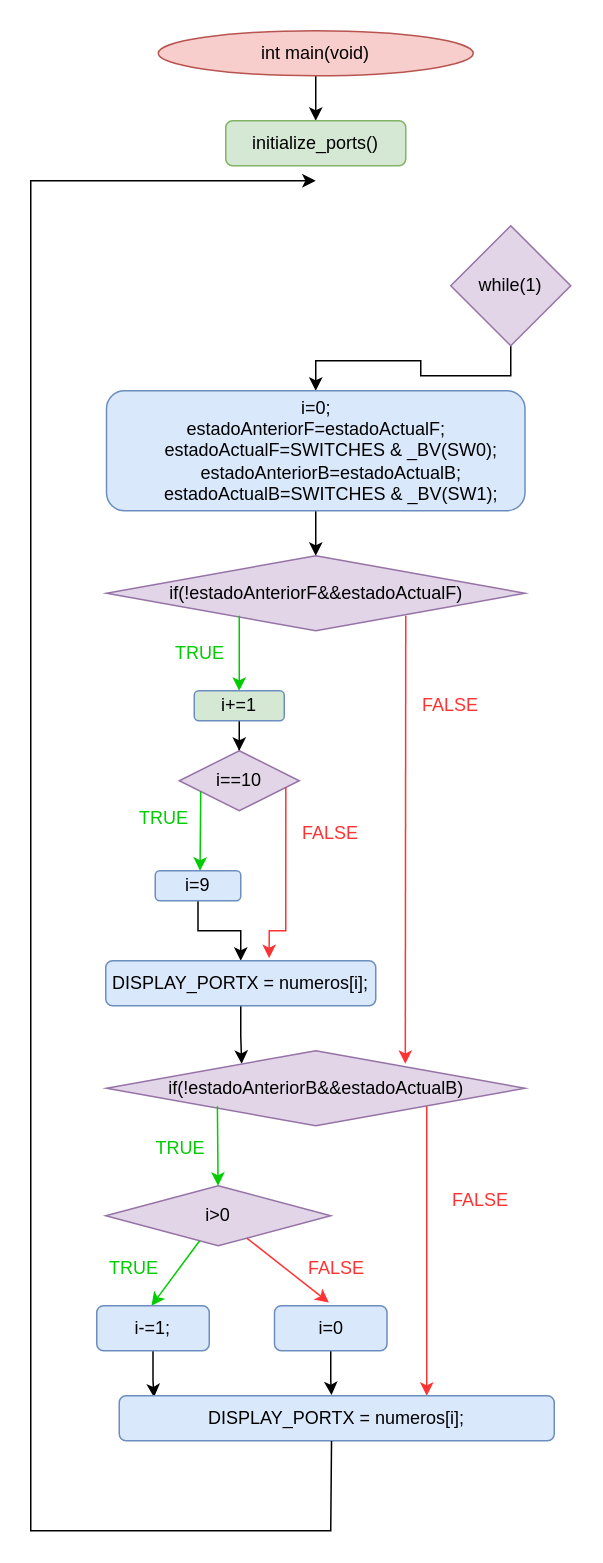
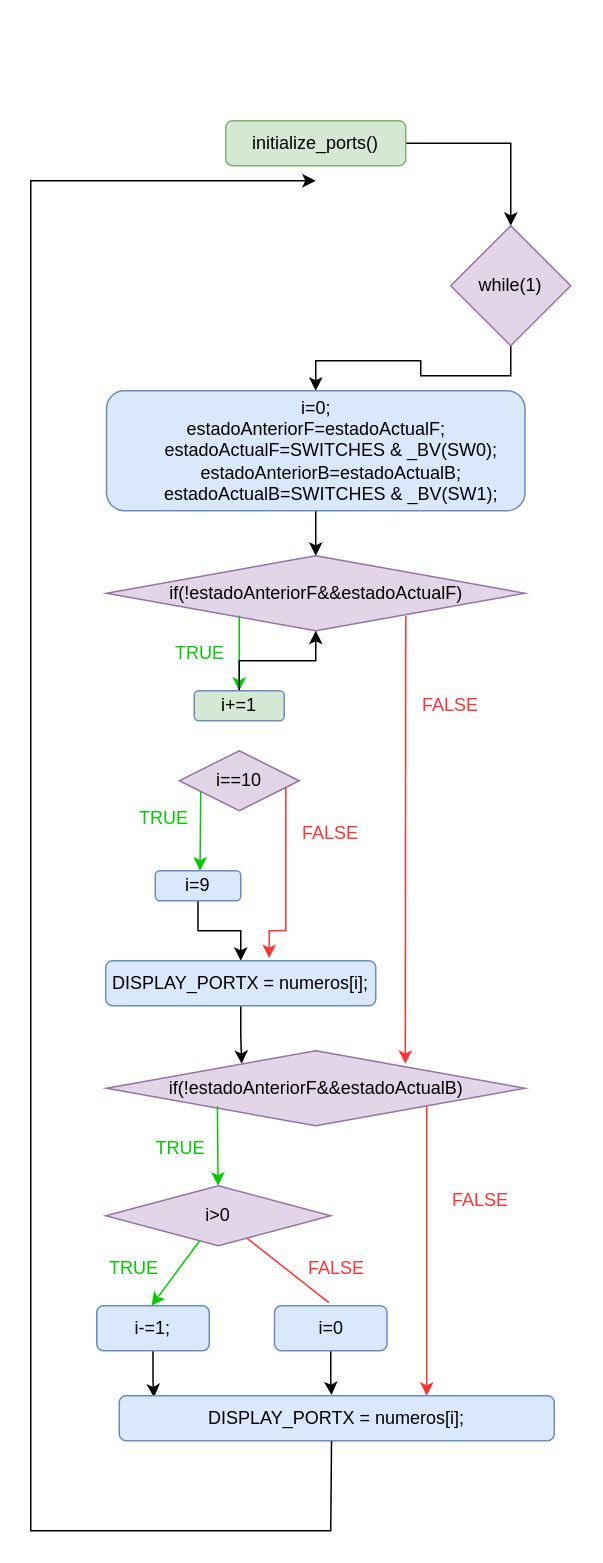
  <mxCell id="0" />
  <mxCell id="1" parent="0" />
- <mxCell id="2" value="" style="edgeStyle=orthogonalEdgeStyle;rounded=0;orthogonalLoop=1;jettySize=auto;html=1;" parent="1" source="3" target="5" edge="1"><mxGeometry relative="1" as="geometry" /></mxCell>
- <mxCell id="3" value="int main(void)" style="ellipse;whiteSpace=wrap;html=1;fillColor=#f8cecc;strokeColor=#b85450;" parent="1" vertex="1"><mxGeometry x="105" y="20" width="210" height="30" as="geometry" /></mxCell>
+ <mxCell id="4" value="" style="edgeStyle=orthogonalEdgeStyle;rounded=0;orthogonalLoop=1;jettySize=auto;html=1;" parent="1" source="5" target="7" edge="1"><mxGeometry relative="1" as="geometry" /></mxCell>
  <mxCell id="5" value="initialize_ports()" style="rounded=1;whiteSpace=wrap;html=1;fillColor=#d5e8d4;strokeColor=#82b366;" parent="1" vertex="1"><mxGeometry x="150" y="80" width="120" height="30" as="geometry" /></mxCell>
  <mxCell id="6" value="" style="edgeStyle=orthogonalEdgeStyle;rounded=0;orthogonalLoop=1;jettySize=auto;html=1;" parent="1" source="7" target="9" edge="1"><mxGeometry relative="1" as="geometry" /></mxCell>
  <mxCell id="7" value="while(1)" style="rhombus;whiteSpace=wrap;html=1;fillColor=#e1d5e7;strokeColor=#9673a6;" parent="1" vertex="1"><mxGeometry x="300" y="150" width="80" height="80" as="geometry" /></mxCell>
  <mxCell id="8" value="" style="edgeStyle=orthogonalEdgeStyle;rounded=0;orthogonalLoop=1;jettySize=auto;html=1;" parent="1" source="9" target="10" edge="1"><mxGeometry relative="1" as="geometry" /></mxCell>
  <mxCell id="9" value="i=0;&lt;br&gt;estadoAnteriorF=estadoActualF;&lt;br&gt;&amp;nbsp; &amp;nbsp; &amp;nbsp; estadoActualF=SWITCHES &amp;amp; _BV(SW0);&lt;br&gt;&amp;nbsp; &amp;nbsp; &amp;nbsp; estadoAnteriorB=estadoActualB;&lt;br&gt;&amp;nbsp; &amp;nbsp; &amp;nbsp; estadoActualB=SWITCHES &amp;amp; _BV(SW1);" style="rounded=1;whiteSpace=wrap;html=1;fillColor=#dae8fc;strokeColor=#6c8ebf;" parent="1" vertex="1"><mxGeometry x="70.5" y="260" width="279" height="80" as="geometry" /></mxCell>
  <mxCell id="10" value="if(!estadoAnteriorF&amp;amp;&amp;amp;estadoActualF)" style="rhombus;whiteSpace=wrap;html=1;fillColor=#e1d5e7;strokeColor=#9673a6;" parent="1" vertex="1"><mxGeometry x="70.5" y="370" width="279" height="50" as="geometry" /></mxCell>
  <mxCell id="11" value="" style="endArrow=classic;html=1;rounded=0;strokeColor=#00CC00;" parent="1" edge="1"><mxGeometry width="50" height="50" relative="1" as="geometry"><mxPoint x="159" y="410" as="sourcePoint" /><mxPoint x="159" y="460" as="targetPoint" /></mxGeometry></mxCell>
  <mxCell id="12" value="&lt;font color=&quot;#00cc00&quot;&gt;TRUE&lt;/font&gt;" style="text;html=1;strokeColor=none;fillColor=none;align=center;verticalAlign=middle;whiteSpace=wrap;rounded=0;" parent="1" vertex="1"><mxGeometry x="103" y="420" width="60" height="30" as="geometry" /></mxCell>
- <mxCell id="13" value="" style="edgeStyle=orthogonalEdgeStyle;rounded=0;orthogonalLoop=1;jettySize=auto;html=1;" parent="1" source="14" target="15" edge="1"><mxGeometry relative="1" as="geometry" /></mxCell>
+ <mxCell id="13" value="" style="edgeStyle=orthogonalEdgeStyle;rounded=0;orthogonalLoop=1;jettySize=auto;html=1;" parent="1" source="14" target="10" edge="1"><mxGeometry relative="1" as="geometry" /></mxCell>
  <mxCell id="14" value="i+=1" style="rounded=1;whiteSpace=wrap;html=1;fillColor=#d5e8d4;strokeColor=#6c8ebf;" parent="1" vertex="1"><mxGeometry x="129" y="460" width="60" height="20" as="geometry" /></mxCell>
  <mxCell id="15" value="i==10" style="rhombus;whiteSpace=wrap;html=1;fillColor=#e1d5e7;strokeColor=#9673a6;" parent="1" vertex="1"><mxGeometry x="119" y="500" width="80" height="40" as="geometry" /></mxCell>
  <mxCell id="16" value="" style="endArrow=classic;html=1;rounded=0;strokeColor=#00CC00;exitX=0.179;exitY=0.679;exitDx=0;exitDy=0;exitPerimeter=0;" parent="1" source="15" edge="1"><mxGeometry width="50" height="50" relative="1" as="geometry"><mxPoint x="132.86" y="530" as="sourcePoint" /><mxPoint x="132.86" y="580" as="targetPoint" /></mxGeometry></mxCell>
  <mxCell id="17" value="&lt;font color=&quot;#00cc00&quot;&gt;TRUE&lt;/font&gt;" style="text;html=1;strokeColor=none;fillColor=none;align=center;verticalAlign=middle;whiteSpace=wrap;rounded=0;" parent="1" vertex="1"><mxGeometry x="79" y="530" width="60" height="30" as="geometry" /></mxCell>
  <mxCell id="18" value="" style="edgeStyle=orthogonalEdgeStyle;rounded=0;orthogonalLoop=1;jettySize=auto;html=1;" parent="1" source="19" target="23" edge="1"><mxGeometry relative="1" as="geometry" /></mxCell>
  <mxCell id="19" value="i=9" style="rounded=1;whiteSpace=wrap;html=1;fillColor=#dae8fc;strokeColor=#6c8ebf;" parent="1" vertex="1"><mxGeometry x="103" y="580" width="57" height="20" as="geometry" /></mxCell>
  <mxCell id="20" value="&lt;font color=&quot;#ff3333&quot;&gt;FALSE&lt;/font&gt;" style="text;html=1;strokeColor=none;fillColor=none;align=center;verticalAlign=middle;whiteSpace=wrap;rounded=0;" parent="1" vertex="1"><mxGeometry x="190" y="540" width="60" height="30" as="geometry" /></mxCell>
  <mxCell id="21" value="" style="endArrow=classic;html=1;rounded=0;strokeColor=#FF3333;exitX=0.888;exitY=0.606;exitDx=0;exitDy=0;exitPerimeter=0;entryX=0.605;entryY=-0.058;entryDx=0;entryDy=0;entryPerimeter=0;" parent="1" source="15" target="23" edge="1"><mxGeometry width="50" height="50" relative="1" as="geometry"><mxPoint x="189.98" y="527" as="sourcePoint" /><mxPoint x="179" y="680" as="targetPoint" /><Array as="points"><mxPoint x="190" y="620" /><mxPoint x="179" y="620" /></Array></mxGeometry></mxCell>
  <mxCell id="22" style="edgeStyle=orthogonalEdgeStyle;rounded=0;orthogonalLoop=1;jettySize=auto;html=1;entryX=0.323;entryY=0.175;entryDx=0;entryDy=0;entryPerimeter=0;" parent="1" source="23" target="26" edge="1"><mxGeometry relative="1" as="geometry" /></mxCell>
  <mxCell id="23" value="DISPLAY_PORTX = numeros[i];" style="rounded=1;whiteSpace=wrap;html=1;fillColor=#dae8fc;strokeColor=#6c8ebf;" parent="1" vertex="1"><mxGeometry x="70" y="640" width="180" height="30" as="geometry" /></mxCell>
  <mxCell id="24" value="&lt;font color=&quot;#ff3333&quot;&gt;FALSE&lt;/font&gt;" style="text;html=1;strokeColor=none;fillColor=none;align=center;verticalAlign=middle;whiteSpace=wrap;rounded=0;" parent="1" vertex="1"><mxGeometry x="270" y="455" width="60" height="30" as="geometry" /></mxCell>
  <mxCell id="25" value="" style="endArrow=classic;html=1;rounded=0;strokeColor=#FF3333;entryX=0.714;entryY=0.175;entryDx=0;entryDy=0;entryPerimeter=0;" parent="1" target="26" edge="1"><mxGeometry width="50" height="50" relative="1" as="geometry"><mxPoint x="270" y="410" as="sourcePoint" /><mxPoint x="270" y="690" as="targetPoint" /></mxGeometry></mxCell>
- <mxCell id="26" value="if(!estadoAnteriorB&amp;amp;&amp;amp;estadoActualB)" style="rhombus;whiteSpace=wrap;html=1;fillColor=#e1d5e7;strokeColor=#9673a6;" parent="1" vertex="1"><mxGeometry x="70.5" y="700" width="279" height="50" as="geometry" /></mxCell>
+ <mxCell id="26" value="if(!estadoAnteriorF&amp;amp;&amp;amp;estadoActualB)" style="rhombus;whiteSpace=wrap;html=1;fillColor=#e1d5e7;strokeColor=#9673a6;" parent="1" vertex="1"><mxGeometry x="70.5" y="700" width="279" height="50" as="geometry" /></mxCell>
  <mxCell id="27" value="i&amp;gt;0" style="rhombus;whiteSpace=wrap;html=1;fillColor=#e1d5e7;strokeColor=#9673a6;" parent="1" vertex="1"><mxGeometry x="70" y="790" width="150" height="40" as="geometry" /></mxCell>
  <mxCell id="28" value="" style="endArrow=classic;html=1;rounded=0;strokeColor=#00CC00;exitX=0.265;exitY=0.739;exitDx=0;exitDy=0;exitPerimeter=0;" parent="1" source="26" edge="1"><mxGeometry width="50" height="50" relative="1" as="geometry"><mxPoint x="144.88" y="740" as="sourcePoint" /><mxPoint x="144.88" y="790" as="targetPoint" /></mxGeometry></mxCell>
  <mxCell id="29" value="&lt;font color=&quot;#00cc00&quot;&gt;TRUE&lt;/font&gt;" style="text;html=1;strokeColor=none;fillColor=none;align=center;verticalAlign=middle;whiteSpace=wrap;rounded=0;" parent="1" vertex="1"><mxGeometry x="90" y="750" width="60" height="30" as="geometry" /></mxCell>
  <mxCell id="30" value="" style="endArrow=classic;html=1;rounded=0;strokeColor=#00CC00;" parent="1" source="27" edge="1"><mxGeometry width="50" height="50" relative="1" as="geometry"><mxPoint x="100.5" y="820" as="sourcePoint" /><mxPoint x="100.5" y="870" as="targetPoint" /></mxGeometry></mxCell>
  <mxCell id="31" value="&lt;font color=&quot;#00cc00&quot;&gt;TRUE&lt;/font&gt;" style="text;html=1;strokeColor=none;fillColor=none;align=center;verticalAlign=middle;whiteSpace=wrap;rounded=0;" parent="1" vertex="1"><mxGeometry x="59" y="830" width="60" height="30" as="geometry" /></mxCell>
  <mxCell id="32" style="edgeStyle=orthogonalEdgeStyle;rounded=0;orthogonalLoop=1;jettySize=auto;html=1;entryX=0.08;entryY=0.036;entryDx=0;entryDy=0;entryPerimeter=0;" parent="1" source="33" target="40" edge="1"><mxGeometry relative="1" as="geometry" /></mxCell>
  <mxCell id="33" value="i-=1;" style="rounded=1;whiteSpace=wrap;html=1;fillColor=#dae8fc;strokeColor=#6c8ebf;" parent="1" vertex="1"><mxGeometry x="64" y="870" width="75" height="30" as="geometry" /></mxCell>
- <mxCell id="34" value="" style="endArrow=classic;html=1;rounded=0;strokeColor=#FF3333;entryX=0.483;entryY=-0.071;entryDx=0;entryDy=0;entryPerimeter=0;" parent="1" source="27" target="36" edge="1"><mxGeometry width="50" height="50" relative="1" as="geometry"><mxPoint x="220" y="830" as="sourcePoint" /><mxPoint x="151.5" y="863" as="targetPoint" /></mxGeometry></mxCell>
+ <mxCell id="34" value="" style="endArrow=none;html=1;rounded=0;strokeColor=#FF3333;entryX=0.483;entryY=-0.071;entryDx=0;entryDy=0;entryPerimeter=0;" parent="1" source="27" target="36" edge="1"><mxGeometry width="50" height="50" relative="1" as="geometry"><mxPoint x="220" y="830" as="sourcePoint" /><mxPoint x="151.5" y="863" as="targetPoint" /></mxGeometry></mxCell>
  <mxCell id="35" style="edgeStyle=orthogonalEdgeStyle;rounded=0;orthogonalLoop=1;jettySize=auto;html=1;entryX=0.488;entryY=-0.014;entryDx=0;entryDy=0;entryPerimeter=0;" parent="1" source="36" target="40" edge="1"><mxGeometry relative="1" as="geometry" /></mxCell>
  <mxCell id="36" value="i=0" style="rounded=1;whiteSpace=wrap;html=1;fillColor=#dae8fc;strokeColor=#6c8ebf;" parent="1" vertex="1"><mxGeometry x="182.5" y="870" width="75" height="30" as="geometry" /></mxCell>
  <mxCell id="37" value="&lt;font&gt;FALSE&lt;/font&gt;" style="text;html=1;strokeColor=none;fillColor=none;align=center;verticalAlign=middle;whiteSpace=wrap;rounded=0;labelBackgroundColor=default;fontColor=#FF3333;" parent="1" vertex="1"><mxGeometry x="194" y="830" width="60" height="30" as="geometry" /></mxCell>
  <mxCell id="38" value="" style="endArrow=classic;html=1;rounded=0;strokeColor=#FF3333;exitX=0.265;exitY=0.739;exitDx=0;exitDy=0;exitPerimeter=0;" parent="1" edge="1"><mxGeometry width="50" height="50" relative="1" as="geometry"><mxPoint x="284" y="737" as="sourcePoint" /><mxPoint x="284" y="930" as="targetPoint" /></mxGeometry></mxCell>
  <mxCell id="39" value="&lt;font color=&quot;#ff3333&quot;&gt;FALSE&lt;/font&gt;" style="text;html=1;strokeColor=none;fillColor=none;align=center;verticalAlign=middle;whiteSpace=wrap;rounded=0;" parent="1" vertex="1"><mxGeometry x="289.5" y="780" width="60" height="40" as="geometry" /></mxCell>
  <mxCell id="40" value="DISPLAY_PORTX = numeros[i];" style="rounded=1;whiteSpace=wrap;html=1;fillColor=#dae8fc;strokeColor=#6c8ebf;" parent="1" vertex="1"><mxGeometry x="79" y="930" width="290" height="30" as="geometry" /></mxCell>
  <mxCell id="41" value="" style="endArrow=classic;html=1;rounded=0;exitX=0.488;exitY=1.007;exitDx=0;exitDy=0;exitPerimeter=0;" parent="1" source="40" edge="1"><mxGeometry width="50" height="50" relative="1" as="geometry"><mxPoint x="150" y="970" as="sourcePoint" /><mxPoint x="210" y="120" as="targetPoint" /><Array as="points"><mxPoint x="220" y="1020" /><mxPoint x="20" y="1020" /><mxPoint x="20" y="120" /></Array></mxGeometry></mxCell>
